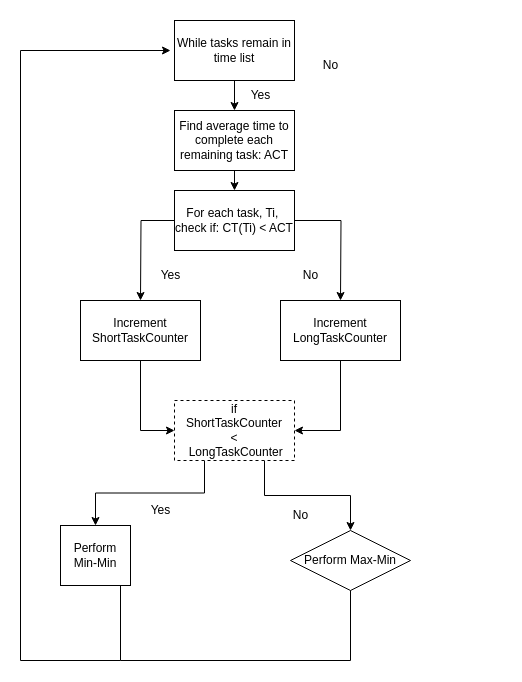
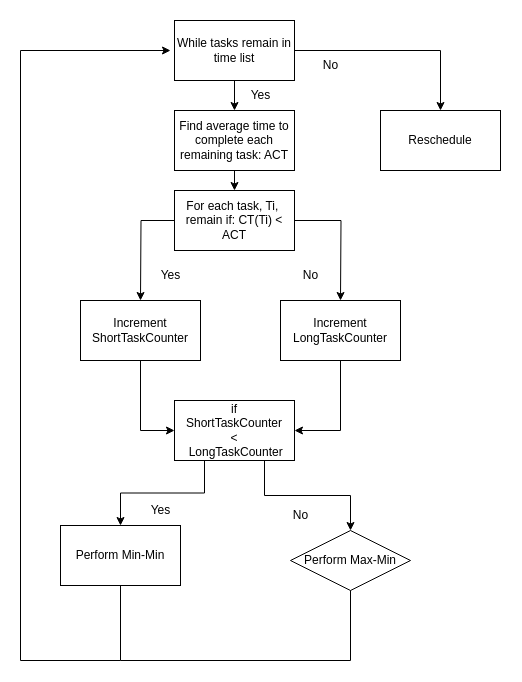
  <mxCell id="0" />
  <mxCell id="1" parent="0" />
+ <mxCell id="2" style="edgeStyle=orthogonalEdgeStyle;rounded=0;orthogonalLoop=1;jettySize=auto;html=1;exitX=1;exitY=0.5;exitDx=0;exitDy=0;entryX=0.5;entryY=0;entryDx=0;entryDy=0;" parent="1" source="3" target="26" edge="1"><mxGeometry relative="1" as="geometry" /></mxCell>
  <mxCell id="3" value="While tasks remain in time list" style="rounded=0;whiteSpace=wrap;html=1;" parent="1" vertex="1"><mxGeometry x="174" y="20" width="120" height="60" as="geometry" /></mxCell>
  <mxCell id="4" value="" style="endArrow=classic;html=1;rounded=0;exitX=0.5;exitY=1;exitDx=0;exitDy=0;entryX=0.5;entryY=0;entryDx=0;entryDy=0;" parent="1" source="3" target="6" edge="1"><mxGeometry width="50" height="50" relative="1" as="geometry"><mxPoint x="210" y="380" as="sourcePoint" /><mxPoint x="234" y="170" as="targetPoint" /></mxGeometry></mxCell>
  <mxCell id="5" style="edgeStyle=orthogonalEdgeStyle;rounded=0;orthogonalLoop=1;jettySize=auto;html=1;exitX=0.5;exitY=1;exitDx=0;exitDy=0;entryX=0.5;entryY=0;entryDx=0;entryDy=0;" parent="1" source="6" target="9" edge="1"><mxGeometry relative="1" as="geometry" /></mxCell>
  <mxCell id="6" value="Find average time to complete each remaining task: ACT" style="rounded=0;whiteSpace=wrap;html=1;" parent="1" vertex="1"><mxGeometry x="174" y="110" width="120" height="60" as="geometry" /></mxCell>
  <mxCell id="7" style="edgeStyle=orthogonalEdgeStyle;rounded=0;orthogonalLoop=1;jettySize=auto;html=1;exitX=0;exitY=0.5;exitDx=0;exitDy=0;" parent="1" source="9" edge="1"><mxGeometry relative="1" as="geometry"><mxPoint x="140" y="300" as="targetPoint" /></mxGeometry></mxCell>
  <mxCell id="8" style="edgeStyle=orthogonalEdgeStyle;rounded=0;orthogonalLoop=1;jettySize=auto;html=1;exitX=1;exitY=0.5;exitDx=0;exitDy=0;" parent="1" source="9" edge="1"><mxGeometry relative="1" as="geometry"><mxPoint x="340" y="300" as="targetPoint" /></mxGeometry></mxCell>
- <mxCell id="9" value="&lt;font style=&quot;font-size: 12px;&quot;&gt;For each task, T&lt;font style=&quot;font-size: 12px;&quot;&gt;i&lt;/font&gt;&lt;font style=&quot;font-size: 12px;&quot;&gt;,&lt;/font&gt;&lt;font style=&quot;font-size: 12px;&quot;&gt;&amp;nbsp;&lt;br&gt;&lt;/font&gt;check if: CT(Ti) &amp;lt; ACT&lt;/font&gt;" style="rounded=0;whiteSpace=wrap;html=1;" parent="1" vertex="1"><mxGeometry x="174" y="190" width="120" height="60" as="geometry" /></mxCell>
+ <mxCell id="9" value="&lt;font style=&quot;font-size: 12px;&quot;&gt;For each task, T&lt;font style=&quot;font-size: 12px;&quot;&gt;i&lt;/font&gt;&lt;font style=&quot;font-size: 12px;&quot;&gt;,&lt;/font&gt;&lt;font style=&quot;font-size: 12px;&quot;&gt;&amp;nbsp;&lt;br&gt;&lt;/font&gt;remain if: CT(Ti) &amp;lt; ACT&lt;/font&gt;" style="rounded=0;whiteSpace=wrap;html=1;" parent="1" vertex="1"><mxGeometry x="174" y="190" width="120" height="60" as="geometry" /></mxCell>
  <mxCell id="10" value="Yes" style="text;html=1;align=center;verticalAlign=middle;resizable=0;points=[];autosize=1;strokeColor=none;fillColor=none;" parent="1" vertex="1"><mxGeometry x="150" y="260" width="40" height="30" as="geometry" /></mxCell>
  <mxCell id="11" value="No" style="text;html=1;align=center;verticalAlign=middle;resizable=0;points=[];autosize=1;strokeColor=none;fillColor=none;" parent="1" vertex="1"><mxGeometry x="290" y="260" width="40" height="30" as="geometry" /></mxCell>
  <mxCell id="12" value="" style="edgeStyle=orthogonalEdgeStyle;rounded=0;orthogonalLoop=1;jettySize=auto;html=1;" parent="1" source="13" target="18" edge="1"><mxGeometry relative="1" as="geometry"><Array as="points"><mxPoint x="140" y="430" /></Array></mxGeometry></mxCell>
  <mxCell id="13" value="Increment ShortTaskCounter" style="rounded=0;whiteSpace=wrap;html=1;" parent="1" vertex="1"><mxGeometry x="80" y="300" width="120" height="60" as="geometry" /></mxCell>
  <mxCell id="14" style="edgeStyle=orthogonalEdgeStyle;rounded=0;orthogonalLoop=1;jettySize=auto;html=1;exitX=0.5;exitY=1;exitDx=0;exitDy=0;entryX=1;entryY=0.5;entryDx=0;entryDy=0;" parent="1" source="15" target="18" edge="1"><mxGeometry relative="1" as="geometry" /></mxCell>
  <mxCell id="15" value="Increment LongTaskCounter" style="rounded=0;whiteSpace=wrap;html=1;" parent="1" vertex="1"><mxGeometry x="280" y="300" width="120" height="60" as="geometry" /></mxCell>
  <mxCell id="16" style="edgeStyle=orthogonalEdgeStyle;rounded=0;orthogonalLoop=1;jettySize=auto;html=1;exitX=0.25;exitY=1;exitDx=0;exitDy=0;entryX=0.5;entryY=0;entryDx=0;entryDy=0;" parent="1" source="18" target="22" edge="1"><mxGeometry relative="1" as="geometry" /></mxCell>
  <mxCell id="17" style="edgeStyle=orthogonalEdgeStyle;rounded=0;orthogonalLoop=1;jettySize=auto;html=1;exitX=0.75;exitY=1;exitDx=0;exitDy=0;entryX=0.5;entryY=0;entryDx=0;entryDy=0;" parent="1" source="18" target="23" edge="1"><mxGeometry relative="1" as="geometry" /></mxCell>
- <mxCell id="18" value="if &lt;br&gt;ShortTaskCounter &lt;br&gt;&amp;lt;&lt;br&gt;&amp;nbsp;LongTaskCounter" style="whiteSpace=wrap;html=1;dashed=1;" parent="1" vertex="1"><mxGeometry x="174" y="400" width="120" height="60" as="geometry" /></mxCell>
+ <mxCell id="18" value="if &lt;br&gt;ShortTaskCounter &lt;br&gt;&amp;lt;&lt;br&gt;&amp;nbsp;LongTaskCounter" style="whiteSpace=wrap;html=1;" parent="1" vertex="1"><mxGeometry x="174" y="400" width="120" height="60" as="geometry" /></mxCell>
  <mxCell id="19" value="Yes" style="text;html=1;align=center;verticalAlign=middle;resizable=0;points=[];autosize=1;strokeColor=none;fillColor=none;" parent="1" vertex="1"><mxGeometry x="140" y="495" width="40" height="30" as="geometry" /></mxCell>
  <mxCell id="20" value="No" style="text;html=1;align=center;verticalAlign=middle;resizable=0;points=[];autosize=1;strokeColor=none;fillColor=none;" parent="1" vertex="1"><mxGeometry x="280" y="500" width="40" height="30" as="geometry" /></mxCell>
  <mxCell id="21" style="edgeStyle=orthogonalEdgeStyle;rounded=0;orthogonalLoop=1;jettySize=auto;html=1;exitX=0.5;exitY=1;exitDx=0;exitDy=0;" parent="1" source="22" edge="1"><mxGeometry relative="1" as="geometry"><mxPoint x="170" y="50" as="targetPoint" /><Array as="points"><mxPoint x="120" y="660" /><mxPoint x="20" y="660" /><mxPoint x="20" y="50" /></Array></mxGeometry></mxCell>
- <mxCell id="22" value="Perform Min-Min" style="rounded=0;whiteSpace=wrap;html=1;" parent="1" vertex="1"><mxGeometry x="60" y="525" width="70" height="60" as="geometry" /></mxCell>
+ <mxCell id="22" value="Perform Min-Min" style="rounded=0;whiteSpace=wrap;html=1;" parent="1" vertex="1"><mxGeometry x="60" y="525" width="120" height="60" as="geometry" /></mxCell>
  <mxCell id="23" value="Perform Max-Min" style="rhombus;whiteSpace=wrap;html=1;" parent="1" vertex="1"><mxGeometry x="290" y="530" width="120" height="60" as="geometry" /></mxCell>
  <mxCell id="24" value="" style="endArrow=none;html=1;rounded=0;exitX=0.5;exitY=1;exitDx=0;exitDy=0;" parent="1" source="23" edge="1"><mxGeometry width="50" height="50" relative="1" as="geometry"><mxPoint x="210" y="390" as="sourcePoint" /><mxPoint x="120" y="660" as="targetPoint" /><Array as="points"><mxPoint x="350" y="660" /></Array></mxGeometry></mxCell>
  <mxCell id="25" value="Yes" style="text;html=1;align=center;verticalAlign=middle;resizable=0;points=[];autosize=1;strokeColor=none;fillColor=none;" parent="1" vertex="1"><mxGeometry x="240" y="80" width="40" height="30" as="geometry" /></mxCell>
+ <mxCell id="26" value="Reschedule" style="rounded=0;whiteSpace=wrap;html=1;" parent="1" vertex="1"><mxGeometry x="380" y="110" width="120" height="60" as="geometry" /></mxCell>
  <mxCell id="27" value="No" style="text;html=1;align=center;verticalAlign=middle;resizable=0;points=[];autosize=1;strokeColor=none;fillColor=none;" parent="1" vertex="1"><mxGeometry x="310" y="50" width="40" height="30" as="geometry" /></mxCell>
